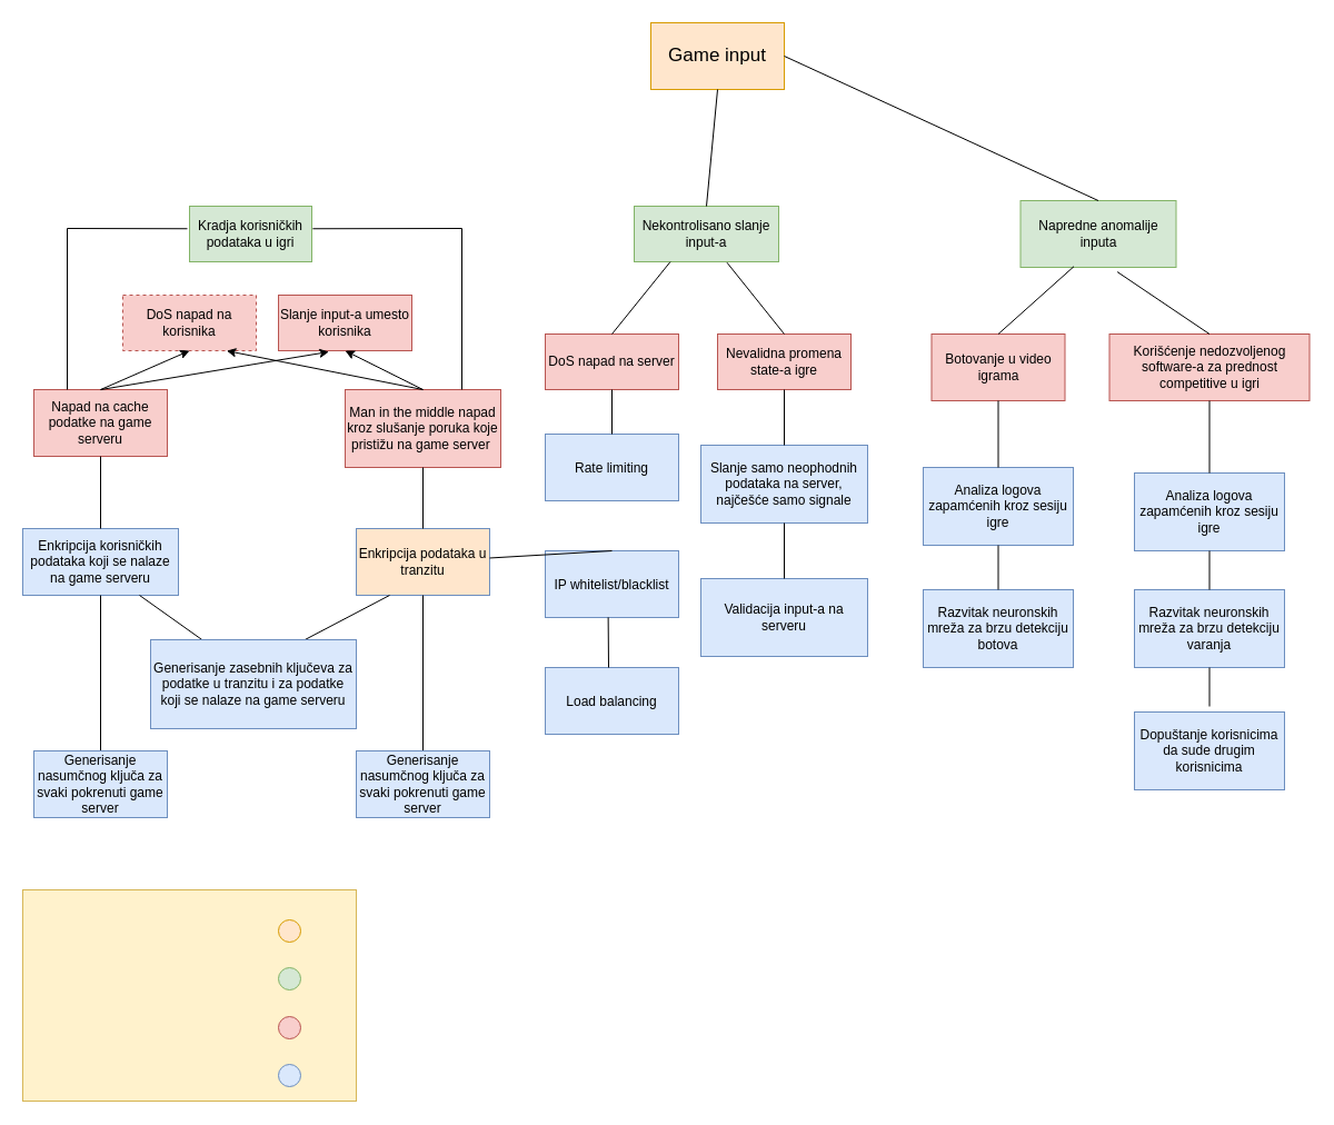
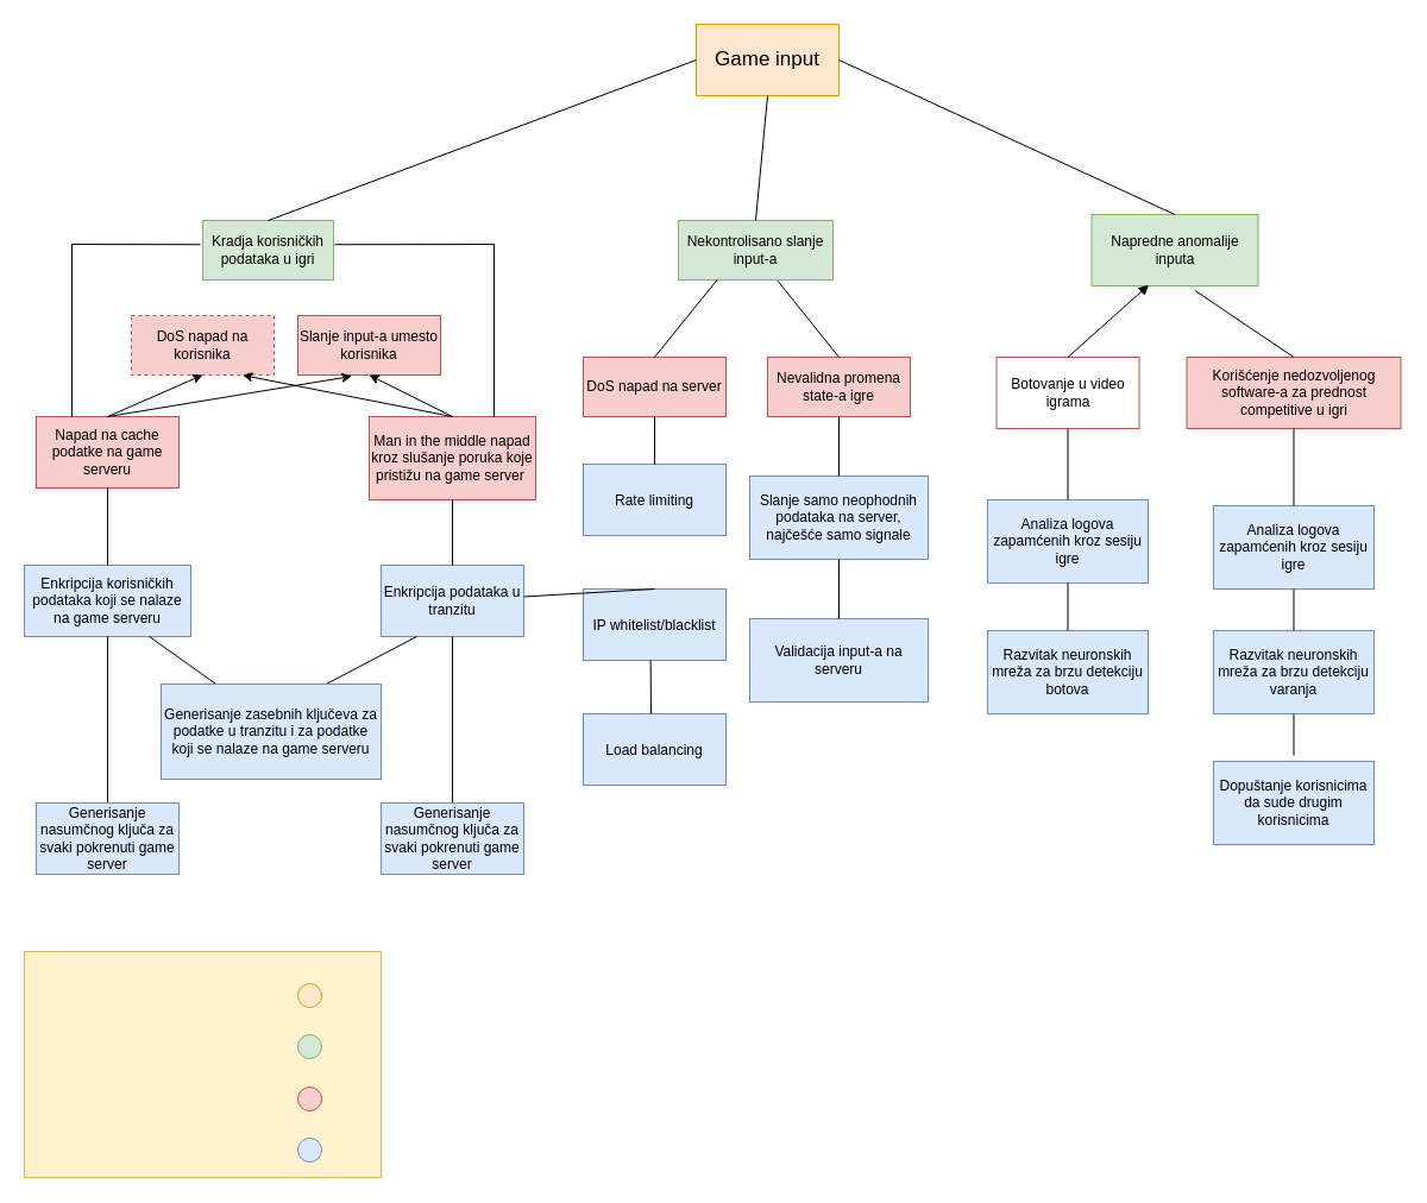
  <mxCell id="0" />
  <mxCell id="1" parent="0" />
  <mxCell id="2" value="Kradja korisničkih podataka u igri" style="rounded=0;whiteSpace=wrap;html=1;fillColor=#d5e8d4;strokeColor=#82b366;" vertex="1" parent="1"><mxGeometry x="170" y="185" width="110" height="50" as="geometry" /></mxCell>
  <mxCell id="3" value="Slanje input-a umesto korisnika" style="rounded=0;whiteSpace=wrap;html=1;fillColor=#f8cecc;strokeColor=#b85450;" vertex="1" parent="1"><mxGeometry x="250" y="265" width="120" height="50" as="geometry" /></mxCell>
  <mxCell id="4" value="Nevalidna promena state-a igre" style="rounded=0;whiteSpace=wrap;html=1;fillColor=#f8cecc;strokeColor=#b85450;" vertex="1" parent="1"><mxGeometry x="645" y="300" width="120" height="50" as="geometry" /></mxCell>
  <mxCell id="5" value="DoS napad na korisnika" style="rounded=0;whiteSpace=wrap;html=1;fillColor=#f8cecc;strokeColor=#b85450;dashed=1;" vertex="1" parent="1"><mxGeometry x="110" y="265" width="120" height="50" as="geometry" /></mxCell>
  <mxCell id="6" value="Man in the middle napad kroz slušanje poruka koje pristižu na game server&amp;nbsp;" style="rounded=0;whiteSpace=wrap;html=1;fillColor=#f8cecc;strokeColor=#b85450;" vertex="1" parent="1"><mxGeometry x="310" y="350" width="140" height="70" as="geometry" /></mxCell>
  <mxCell id="7" value="Nekontrolisano slanje input-a" style="rounded=0;whiteSpace=wrap;html=1;fillColor=#d5e8d4;strokeColor=#82b366;" vertex="1" parent="1"><mxGeometry x="570" y="185" width="130" height="50" as="geometry" /></mxCell>
  <mxCell id="8" value="DoS napad na server" style="rounded=0;whiteSpace=wrap;html=1;fillColor=#f8cecc;strokeColor=#b85450;" vertex="1" parent="1"><mxGeometry x="490" y="300" width="120" height="50" as="geometry" /></mxCell>
  <mxCell id="9" value="" style="endArrow=none;html=1;rounded=0;entryX=0.25;entryY=1;entryDx=0;entryDy=0;exitX=0.5;exitY=0;exitDx=0;exitDy=0;" edge="1" parent="1" source="8" target="7"><mxGeometry width="50" height="50" relative="1" as="geometry"><mxPoint x="390" y="325" as="sourcePoint" /><mxPoint x="440" y="275" as="targetPoint" /></mxGeometry></mxCell>
  <mxCell id="10" value="" style="endArrow=none;html=1;rounded=0;entryX=0.642;entryY=1.014;entryDx=0;entryDy=0;entryPerimeter=0;exitX=0.5;exitY=0;exitDx=0;exitDy=0;" edge="1" parent="1" source="4" target="7"><mxGeometry width="50" height="50" relative="1" as="geometry"><mxPoint x="390" y="325" as="sourcePoint" /><mxPoint x="440" y="275" as="targetPoint" /></mxGeometry></mxCell>
  <mxCell id="11" value="" style="endArrow=none;html=1;rounded=0;entryX=1.008;entryY=0.405;entryDx=0;entryDy=0;entryPerimeter=0;exitX=0.75;exitY=0;exitDx=0;exitDy=0;" edge="1" parent="1" source="6" target="2"><mxGeometry width="50" height="50" relative="1" as="geometry"><mxPoint x="290" y="355" as="sourcePoint" /><mxPoint x="480" y="335" as="targetPoint" /><Array as="points"><mxPoint x="415" y="205" /></Array></mxGeometry></mxCell>
  <mxCell id="12" value="Napredne anomalije inputa" style="rounded=0;whiteSpace=wrap;html=1;fillColor=#d5e8d4;strokeColor=#82b366;" vertex="1" parent="1"><mxGeometry x="917.5" y="180" width="140" height="60" as="geometry" /></mxCell>
- <mxCell id="13" value="Botovanje u video igrama" style="rounded=0;whiteSpace=wrap;html=1;fillColor=#f8cecc;strokeColor=#b85450;" vertex="1" parent="1"><mxGeometry x="837.5" y="300" width="120" height="60" as="geometry" /></mxCell>
+ <mxCell id="13" value="Botovanje u video igrama" style="rounded=0;whiteSpace=wrap;html=1;fillColor=#ffffff;strokeColor=#b85450;" vertex="1" parent="1"><mxGeometry x="837.5" y="300" width="120" height="60" as="geometry" /></mxCell>
  <mxCell id="14" value="Korišćenje nedozvoljenog software-a za prednost competitive u igri" style="rounded=0;whiteSpace=wrap;html=1;fillColor=#f8cecc;strokeColor=#b85450;" vertex="1" parent="1"><mxGeometry x="997.5" y="300" width="180" height="60" as="geometry" /></mxCell>
- <mxCell id="15" value="" style="endArrow=none;html=1;rounded=0;entryX=0.343;entryY=0.987;entryDx=0;entryDy=0;entryPerimeter=0;exitX=0.5;exitY=0;exitDx=0;exitDy=0;" edge="1" parent="1" source="13" target="12"><mxGeometry width="50" height="50" relative="1" as="geometry"><mxPoint x="907.5" y="290" as="sourcePoint" /><mxPoint x="957.5" y="240" as="targetPoint" /></mxGeometry></mxCell>
+ <mxCell id="15" value="" style="endArrow=block;html=1;rounded=0;entryX=0.343;entryY=0.987;entryDx=0;entryDy=0;entryPerimeter=0;exitX=0.5;exitY=0;exitDx=0;exitDy=0;" edge="1" parent="1" source="13" target="12"><mxGeometry width="50" height="50" relative="1" as="geometry"><mxPoint x="907.5" y="290" as="sourcePoint" /><mxPoint x="957.5" y="240" as="targetPoint" /></mxGeometry></mxCell>
  <mxCell id="16" value="" style="endArrow=none;html=1;rounded=0;entryX=0.622;entryY=1.068;entryDx=0;entryDy=0;entryPerimeter=0;exitX=0.5;exitY=0;exitDx=0;exitDy=0;" edge="1" parent="1" source="14" target="12"><mxGeometry width="50" height="50" relative="1" as="geometry"><mxPoint x="1047.5" y="305" as="sourcePoint" /><mxPoint x="897.5" y="375" as="targetPoint" /></mxGeometry></mxCell>
- <mxCell id="17" value="Enkripcija podataka u tranzitu" style="rounded=0;whiteSpace=wrap;html=1;fillColor=#ffe6cc;strokeColor=#6c8ebf;" vertex="1" parent="1"><mxGeometry x="320" y="475" width="120" height="60" as="geometry" /></mxCell>
+ <mxCell id="17" value="Enkripcija podataka u tranzitu" style="rounded=0;whiteSpace=wrap;html=1;fillColor=#dae8fc;strokeColor=#6c8ebf;" vertex="1" parent="1"><mxGeometry x="320" y="475" width="120" height="60" as="geometry" /></mxCell>
  <mxCell id="18" value="Napad na cache podatke na game serveru" style="rounded=0;whiteSpace=wrap;html=1;fillColor=#f8cecc;strokeColor=#b85450;" vertex="1" parent="1"><mxGeometry x="30" y="350" width="120" height="60" as="geometry" /></mxCell>
  <mxCell id="19" value="" style="endArrow=none;html=1;rounded=0;entryX=-0.018;entryY=0.405;entryDx=0;entryDy=0;entryPerimeter=0;exitX=0.25;exitY=0;exitDx=0;exitDy=0;" edge="1" parent="1" source="18" target="2"><mxGeometry width="50" height="50" relative="1" as="geometry"><mxPoint x="210" y="385" as="sourcePoint" /><mxPoint x="260" y="335" as="targetPoint" /><Array as="points"><mxPoint x="60" y="205" /></Array></mxGeometry></mxCell>
  <mxCell id="20" value="" style="endArrow=none;html=1;rounded=0;exitX=0.5;exitY=0;exitDx=0;exitDy=0;entryX=0.5;entryY=1;entryDx=0;entryDy=0;" edge="1" parent="1" source="17" target="6"><mxGeometry width="50" height="50" relative="1" as="geometry"><mxPoint x="210" y="455" as="sourcePoint" /><mxPoint x="380" y="425" as="targetPoint" /></mxGeometry></mxCell>
  <mxCell id="21" value="" style="endArrow=classic;html=1;rounded=0;entryX=0.5;entryY=1;entryDx=0;entryDy=0;exitX=0.5;exitY=0;exitDx=0;exitDy=0;" edge="1" parent="1" source="6" target="3"><mxGeometry width="50" height="50" relative="1" as="geometry"><mxPoint x="220" y="355" as="sourcePoint" /><mxPoint x="270" y="305" as="targetPoint" /></mxGeometry></mxCell>
  <mxCell id="22" value="" style="endArrow=classic;html=1;rounded=0;entryX=0.778;entryY=1.002;entryDx=0;entryDy=0;entryPerimeter=0;exitX=0.5;exitY=0;exitDx=0;exitDy=0;" edge="1" parent="1" source="6" target="5"><mxGeometry width="50" height="50" relative="1" as="geometry"><mxPoint x="220" y="355" as="sourcePoint" /><mxPoint x="270" y="305" as="targetPoint" /></mxGeometry></mxCell>
  <mxCell id="23" value="" style="endArrow=classic;html=1;rounded=0;entryX=0.378;entryY=1.02;entryDx=0;entryDy=0;entryPerimeter=0;exitX=0.5;exitY=0;exitDx=0;exitDy=0;" edge="1" parent="1" source="18" target="3"><mxGeometry width="50" height="50" relative="1" as="geometry"><mxPoint x="220" y="355" as="sourcePoint" /><mxPoint x="270" y="305" as="targetPoint" /></mxGeometry></mxCell>
  <mxCell id="24" value="" style="endArrow=classic;html=1;rounded=0;entryX=0.5;entryY=1;entryDx=0;entryDy=0;exitX=0.5;exitY=0;exitDx=0;exitDy=0;" edge="1" parent="1" source="18" target="5"><mxGeometry width="50" height="50" relative="1" as="geometry"><mxPoint x="220" y="355" as="sourcePoint" /><mxPoint x="270" y="305" as="targetPoint" /></mxGeometry></mxCell>
  <mxCell id="25" value="Enkripcija korisničkih podataka koji se nalaze na game serveru" style="rounded=0;whiteSpace=wrap;html=1;fillColor=#dae8fc;strokeColor=#6c8ebf;" vertex="1" parent="1"><mxGeometry x="20" y="475" width="140" height="60" as="geometry" /></mxCell>
  <mxCell id="26" value="" style="endArrow=none;html=1;rounded=0;entryX=0.5;entryY=1;entryDx=0;entryDy=0;exitX=0.5;exitY=0;exitDx=0;exitDy=0;" edge="1" parent="1" source="25" target="18"><mxGeometry width="50" height="50" relative="1" as="geometry"><mxPoint x="170" y="475" as="sourcePoint" /><mxPoint x="220" y="425" as="targetPoint" /></mxGeometry></mxCell>
  <mxCell id="27" value="Generisanje nasumčnog ključa za svaki pokrenuti game server" style="rounded=0;whiteSpace=wrap;html=1;" vertex="1" parent="1"><mxGeometry x="320" y="675" width="120" height="60" as="geometry" /></mxCell>
  <mxCell id="28" value="" style="endArrow=none;html=1;rounded=0;entryX=0.5;entryY=1;entryDx=0;entryDy=0;exitX=0.5;exitY=0;exitDx=0;exitDy=0;" edge="1" parent="1" source="27" target="17"><mxGeometry width="50" height="50" relative="1" as="geometry"><mxPoint x="220" y="505" as="sourcePoint" /><mxPoint x="270" y="455" as="targetPoint" /></mxGeometry></mxCell>
  <mxCell id="29" value="" style="endArrow=none;html=1;rounded=0;entryX=0.5;entryY=1;entryDx=0;entryDy=0;exitX=0.5;exitY=0;exitDx=0;exitDy=0;" edge="1" parent="1" source="30" target="25"><mxGeometry width="50" height="50" relative="1" as="geometry"><mxPoint x="390" y="585" as="sourcePoint" /><mxPoint x="390" y="545" as="targetPoint" /></mxGeometry></mxCell>
  <mxCell id="30" value="Generisanje nasumčnog ključa za svaki pokrenuti game server" style="rounded=0;whiteSpace=wrap;html=1;" vertex="1" parent="1"><mxGeometry x="30" y="675" width="120" height="60" as="geometry" /></mxCell>
  <mxCell id="31" value="Generisanje zasebnih ključeva za podatke u tranzitu i za podatke koji se nalaze na game serveru" style="rounded=0;whiteSpace=wrap;html=1;" vertex="1" parent="1"><mxGeometry x="135" y="575" width="185" height="80" as="geometry" /></mxCell>
  <mxCell id="32" value="" style="endArrow=none;html=1;rounded=0;entryX=0.25;entryY=1;entryDx=0;entryDy=0;exitX=0.75;exitY=0;exitDx=0;exitDy=0;" edge="1" parent="1" source="31" target="17"><mxGeometry width="50" height="50" relative="1" as="geometry"><mxPoint x="220" y="545" as="sourcePoint" /><mxPoint x="270" y="495" as="targetPoint" /></mxGeometry></mxCell>
  <mxCell id="33" value="" style="endArrow=none;html=1;rounded=0;entryX=0.75;entryY=1;entryDx=0;entryDy=0;exitX=0.25;exitY=0;exitDx=0;exitDy=0;" edge="1" parent="1" source="31" target="25"><mxGeometry width="50" height="50" relative="1" as="geometry"><mxPoint x="220" y="545" as="sourcePoint" /><mxPoint x="270" y="495" as="targetPoint" /></mxGeometry></mxCell>
  <mxCell id="34" value="Generisanje nasumčnog ključa za svaki pokrenuti game server" style="rounded=0;whiteSpace=wrap;html=1;fillColor=#dae8fc;strokeColor=#6c8ebf;" vertex="1" parent="1"><mxGeometry x="30" y="675" width="120" height="60" as="geometry" /></mxCell>
  <mxCell id="35" value="Generisanje zasebnih ključeva za podatke u tranzitu i za podatke koji se nalaze na game serveru" style="rounded=0;whiteSpace=wrap;html=1;fillColor=#dae8fc;strokeColor=#6c8ebf;" vertex="1" parent="1"><mxGeometry x="135" y="575" width="185" height="80" as="geometry" /></mxCell>
  <mxCell id="36" value="Generisanje nasumčnog ključa za svaki pokrenuti game server" style="rounded=0;whiteSpace=wrap;html=1;fillColor=#dae8fc;strokeColor=#6c8ebf;" vertex="1" parent="1"><mxGeometry x="320" y="675" width="120" height="60" as="geometry" /></mxCell>
  <mxCell id="37" value="Slanje samo neophodnih podataka na server, najčešće samo signale" style="rounded=0;whiteSpace=wrap;html=1;fillColor=#dae8fc;strokeColor=#6c8ebf;" vertex="1" parent="1"><mxGeometry x="630" y="400" width="150" height="70" as="geometry" /></mxCell>
  <mxCell id="38" value="Validacija input-a na serveru" style="rounded=0;whiteSpace=wrap;html=1;fillColor=#dae8fc;strokeColor=#6c8ebf;" vertex="1" parent="1"><mxGeometry x="630" y="520" width="150" height="70" as="geometry" /></mxCell>
  <mxCell id="39" value="" style="endArrow=none;html=1;rounded=0;entryX=0.5;entryY=1;entryDx=0;entryDy=0;" edge="1" parent="1" source="37" target="4"><mxGeometry width="50" height="50" relative="1" as="geometry"><mxPoint x="630" y="535" as="sourcePoint" /><mxPoint x="680" y="485" as="targetPoint" /></mxGeometry></mxCell>
  <mxCell id="40" value="" style="endArrow=none;html=1;rounded=0;entryX=0.5;entryY=1;entryDx=0;entryDy=0;exitX=0.5;exitY=0;exitDx=0;exitDy=0;" edge="1" parent="1" source="38" target="37"><mxGeometry width="50" height="50" relative="1" as="geometry"><mxPoint x="713.25" y="425" as="sourcePoint" /><mxPoint x="710" y="360" as="targetPoint" /></mxGeometry></mxCell>
  <mxCell id="41" value="Analiza logova zapamćenih kroz sesiju igre" style="rounded=0;whiteSpace=wrap;html=1;fillColor=#dae8fc;strokeColor=#6c8ebf;" vertex="1" parent="1"><mxGeometry x="830" y="420" width="135" height="70" as="geometry" /></mxCell>
  <mxCell id="42" value="Analiza logova zapamćenih kroz sesiju igre" style="rounded=0;whiteSpace=wrap;html=1;fillColor=#dae8fc;strokeColor=#6c8ebf;" vertex="1" parent="1"><mxGeometry x="1020" y="425" width="135" height="70" as="geometry" /></mxCell>
  <mxCell id="43" value="Razvitak neuronskih mreža za brzu detekciju botova" style="rounded=0;whiteSpace=wrap;html=1;fillColor=#dae8fc;strokeColor=#6c8ebf;" vertex="1" parent="1"><mxGeometry x="830" y="530" width="135" height="70" as="geometry" /></mxCell>
  <mxCell id="44" value="Razvitak neuronskih mreža za brzu detekciju varanja" style="rounded=0;whiteSpace=wrap;html=1;fillColor=#dae8fc;strokeColor=#6c8ebf;" vertex="1" parent="1"><mxGeometry x="1020" y="530" width="135" height="70" as="geometry" /></mxCell>
  <mxCell id="45" value="Dopuštanje korisnicima da sude drugim korisnicima" style="rounded=0;whiteSpace=wrap;html=1;fillColor=#dae8fc;strokeColor=#6c8ebf;" vertex="1" parent="1"><mxGeometry x="1020" y="640" width="135" height="70" as="geometry" /></mxCell>
  <mxCell id="46" value="" style="endArrow=none;html=1;rounded=0;entryX=0.5;entryY=1;entryDx=0;entryDy=0;exitX=0.5;exitY=0;exitDx=0;exitDy=0;" edge="1" parent="1" source="42" target="14"><mxGeometry width="50" height="50" relative="1" as="geometry"><mxPoint x="947.5" y="595" as="sourcePoint" /><mxPoint x="997.5" y="545" as="targetPoint" /></mxGeometry></mxCell>
  <mxCell id="47" value="" style="endArrow=none;html=1;rounded=0;entryX=0.5;entryY=1;entryDx=0;entryDy=0;exitX=0.5;exitY=0;exitDx=0;exitDy=0;" edge="1" parent="1" source="44" target="42"><mxGeometry width="50" height="50" relative="1" as="geometry"><mxPoint x="947.5" y="595" as="sourcePoint" /><mxPoint x="997.5" y="545" as="targetPoint" /></mxGeometry></mxCell>
  <mxCell id="48" value="" style="endArrow=none;html=1;rounded=0;entryX=0.5;entryY=1;entryDx=0;entryDy=0;" edge="1" parent="1" target="44"><mxGeometry width="50" height="50" relative="1" as="geometry"><mxPoint x="1087.5" y="635" as="sourcePoint" /><mxPoint x="997.5" y="545" as="targetPoint" /></mxGeometry></mxCell>
  <mxCell id="49" value="" style="endArrow=none;html=1;rounded=0;entryX=0.5;entryY=1;entryDx=0;entryDy=0;exitX=0.5;exitY=0;exitDx=0;exitDy=0;" edge="1" parent="1" source="41" target="13"><mxGeometry width="50" height="50" relative="1" as="geometry"><mxPoint x="947.5" y="595" as="sourcePoint" /><mxPoint x="997.5" y="545" as="targetPoint" /></mxGeometry></mxCell>
  <mxCell id="50" value="" style="endArrow=none;html=1;rounded=0;entryX=0.5;entryY=1;entryDx=0;entryDy=0;exitX=0.5;exitY=0;exitDx=0;exitDy=0;" edge="1" parent="1" source="43" target="41"><mxGeometry width="50" height="50" relative="1" as="geometry"><mxPoint x="947.5" y="595" as="sourcePoint" /><mxPoint x="997.5" y="545" as="targetPoint" /></mxGeometry></mxCell>
  <mxCell id="51" value="&lt;font style=&quot;font-size: 17px;&quot;&gt;Game input&lt;/font&gt;" style="rounded=0;whiteSpace=wrap;html=1;fillColor=#ffe6cc;strokeColor=#d79b00;" vertex="1" parent="1"><mxGeometry x="585" y="20" width="120" height="60" as="geometry" /></mxCell>
+ <mxCell id="52" value="" style="endArrow=none;html=1;rounded=0;fontSize=17;entryX=0;entryY=0.5;entryDx=0;entryDy=0;exitX=0.5;exitY=0;exitDx=0;exitDy=0;" edge="1" parent="1" source="2" target="51"><mxGeometry width="50" height="50" relative="1" as="geometry"><mxPoint x="570" y="380" as="sourcePoint" /><mxPoint x="620" y="330" as="targetPoint" /></mxGeometry></mxCell>
  <mxCell id="53" value="" style="endArrow=none;html=1;rounded=0;fontSize=17;entryX=0.5;entryY=1;entryDx=0;entryDy=0;exitX=0.5;exitY=0;exitDx=0;exitDy=0;" edge="1" parent="1" source="7" target="51"><mxGeometry width="50" height="50" relative="1" as="geometry"><mxPoint x="570" y="380" as="sourcePoint" /><mxPoint x="620" y="330" as="targetPoint" /></mxGeometry></mxCell>
  <mxCell id="54" value="" style="endArrow=none;html=1;rounded=0;fontSize=17;entryX=1;entryY=0.5;entryDx=0;entryDy=0;exitX=0.5;exitY=0;exitDx=0;exitDy=0;" edge="1" parent="1" source="12" target="51"><mxGeometry width="50" height="50" relative="1" as="geometry"><mxPoint x="570" y="380" as="sourcePoint" /><mxPoint x="620" y="330" as="targetPoint" /></mxGeometry></mxCell>
  <mxCell id="55" value="&lt;font style=&quot;font-size: 12px;&quot;&gt;Rate limiting&lt;/font&gt;" style="rounded=0;whiteSpace=wrap;html=1;fontSize=17;fillColor=#dae8fc;strokeColor=#6c8ebf;" vertex="1" parent="1"><mxGeometry x="490" y="390" width="120" height="60" as="geometry" /></mxCell>
  <mxCell id="56" value="&lt;font style=&quot;font-size: 12px;&quot;&gt;IP whitelist/blacklist&lt;/font&gt;" style="rounded=0;whiteSpace=wrap;html=1;fontSize=17;fillColor=#dae8fc;strokeColor=#6c8ebf;" vertex="1" parent="1"><mxGeometry x="490" y="495" width="120" height="60" as="geometry" /></mxCell>
  <mxCell id="57" value="&lt;font style=&quot;font-size: 12px;&quot;&gt;Load balancing&lt;/font&gt;" style="rounded=0;whiteSpace=wrap;html=1;fontSize=17;fillColor=#dae8fc;strokeColor=#6c8ebf;" vertex="1" parent="1"><mxGeometry x="490" y="600" width="120" height="60" as="geometry" /></mxCell>
  <mxCell id="58" value="" style="endArrow=none;html=1;rounded=0;fontSize=12;entryX=0.5;entryY=1;entryDx=0;entryDy=0;" edge="1" parent="1" target="8"><mxGeometry width="50" height="50" relative="1" as="geometry"><mxPoint x="550" y="390" as="sourcePoint" /><mxPoint x="590" y="480" as="targetPoint" /></mxGeometry></mxCell>
  <mxCell id="59" value="" style="endArrow=none;html=1;rounded=0;fontSize=12;exitX=0.5;exitY=0;exitDx=0;exitDy=0;" edge="1" parent="1" source="56" target="17"><mxGeometry width="50" height="50" relative="1" as="geometry"><mxPoint x="550" y="490" as="sourcePoint" /><mxPoint x="590" y="480" as="targetPoint" /></mxGeometry></mxCell>
  <mxCell id="60" value="" style="endArrow=none;html=1;rounded=0;fontSize=12;entryX=0.472;entryY=0.998;entryDx=0;entryDy=0;entryPerimeter=0;" edge="1" parent="1" target="56"><mxGeometry width="50" height="50" relative="1" as="geometry"><mxPoint x="547" y="600" as="sourcePoint" /><mxPoint x="560" y="460" as="targetPoint" /></mxGeometry></mxCell>
  <mxCell id="61" value="" style="rounded=0;whiteSpace=wrap;html=1;fontSize=12;fillColor=#fff2cc;strokeColor=#d6b656;" vertex="1" parent="1"><mxGeometry x="20" y="800" width="300" height="190" as="geometry" /></mxCell>
  <mxCell id="62" value="" style="ellipse;whiteSpace=wrap;html=1;aspect=fixed;fontSize=20;fillColor=#ffe6cc;strokeColor=#d79b00;" vertex="1" parent="1"><mxGeometry x="250" y="827" width="20" height="20" as="geometry" /></mxCell>
  <mxCell id="63" value="" style="ellipse;whiteSpace=wrap;html=1;aspect=fixed;fontSize=20;fillColor=#d5e8d4;strokeColor=#82b366;" vertex="1" parent="1"><mxGeometry x="250" y="870" width="20" height="20" as="geometry" /></mxCell>
  <mxCell id="64" value="" style="ellipse;whiteSpace=wrap;html=1;aspect=fixed;fontSize=20;fillColor=#f8cecc;strokeColor=#b85450;" vertex="1" parent="1"><mxGeometry x="250" y="914" width="20" height="20" as="geometry" /></mxCell>
  <mxCell id="65" value="" style="ellipse;whiteSpace=wrap;html=1;aspect=fixed;fontSize=20;fillColor=#dae8fc;strokeColor=#6c8ebf;" vertex="1" parent="1"><mxGeometry x="250" y="957" width="20" height="20" as="geometry" /></mxCell>
